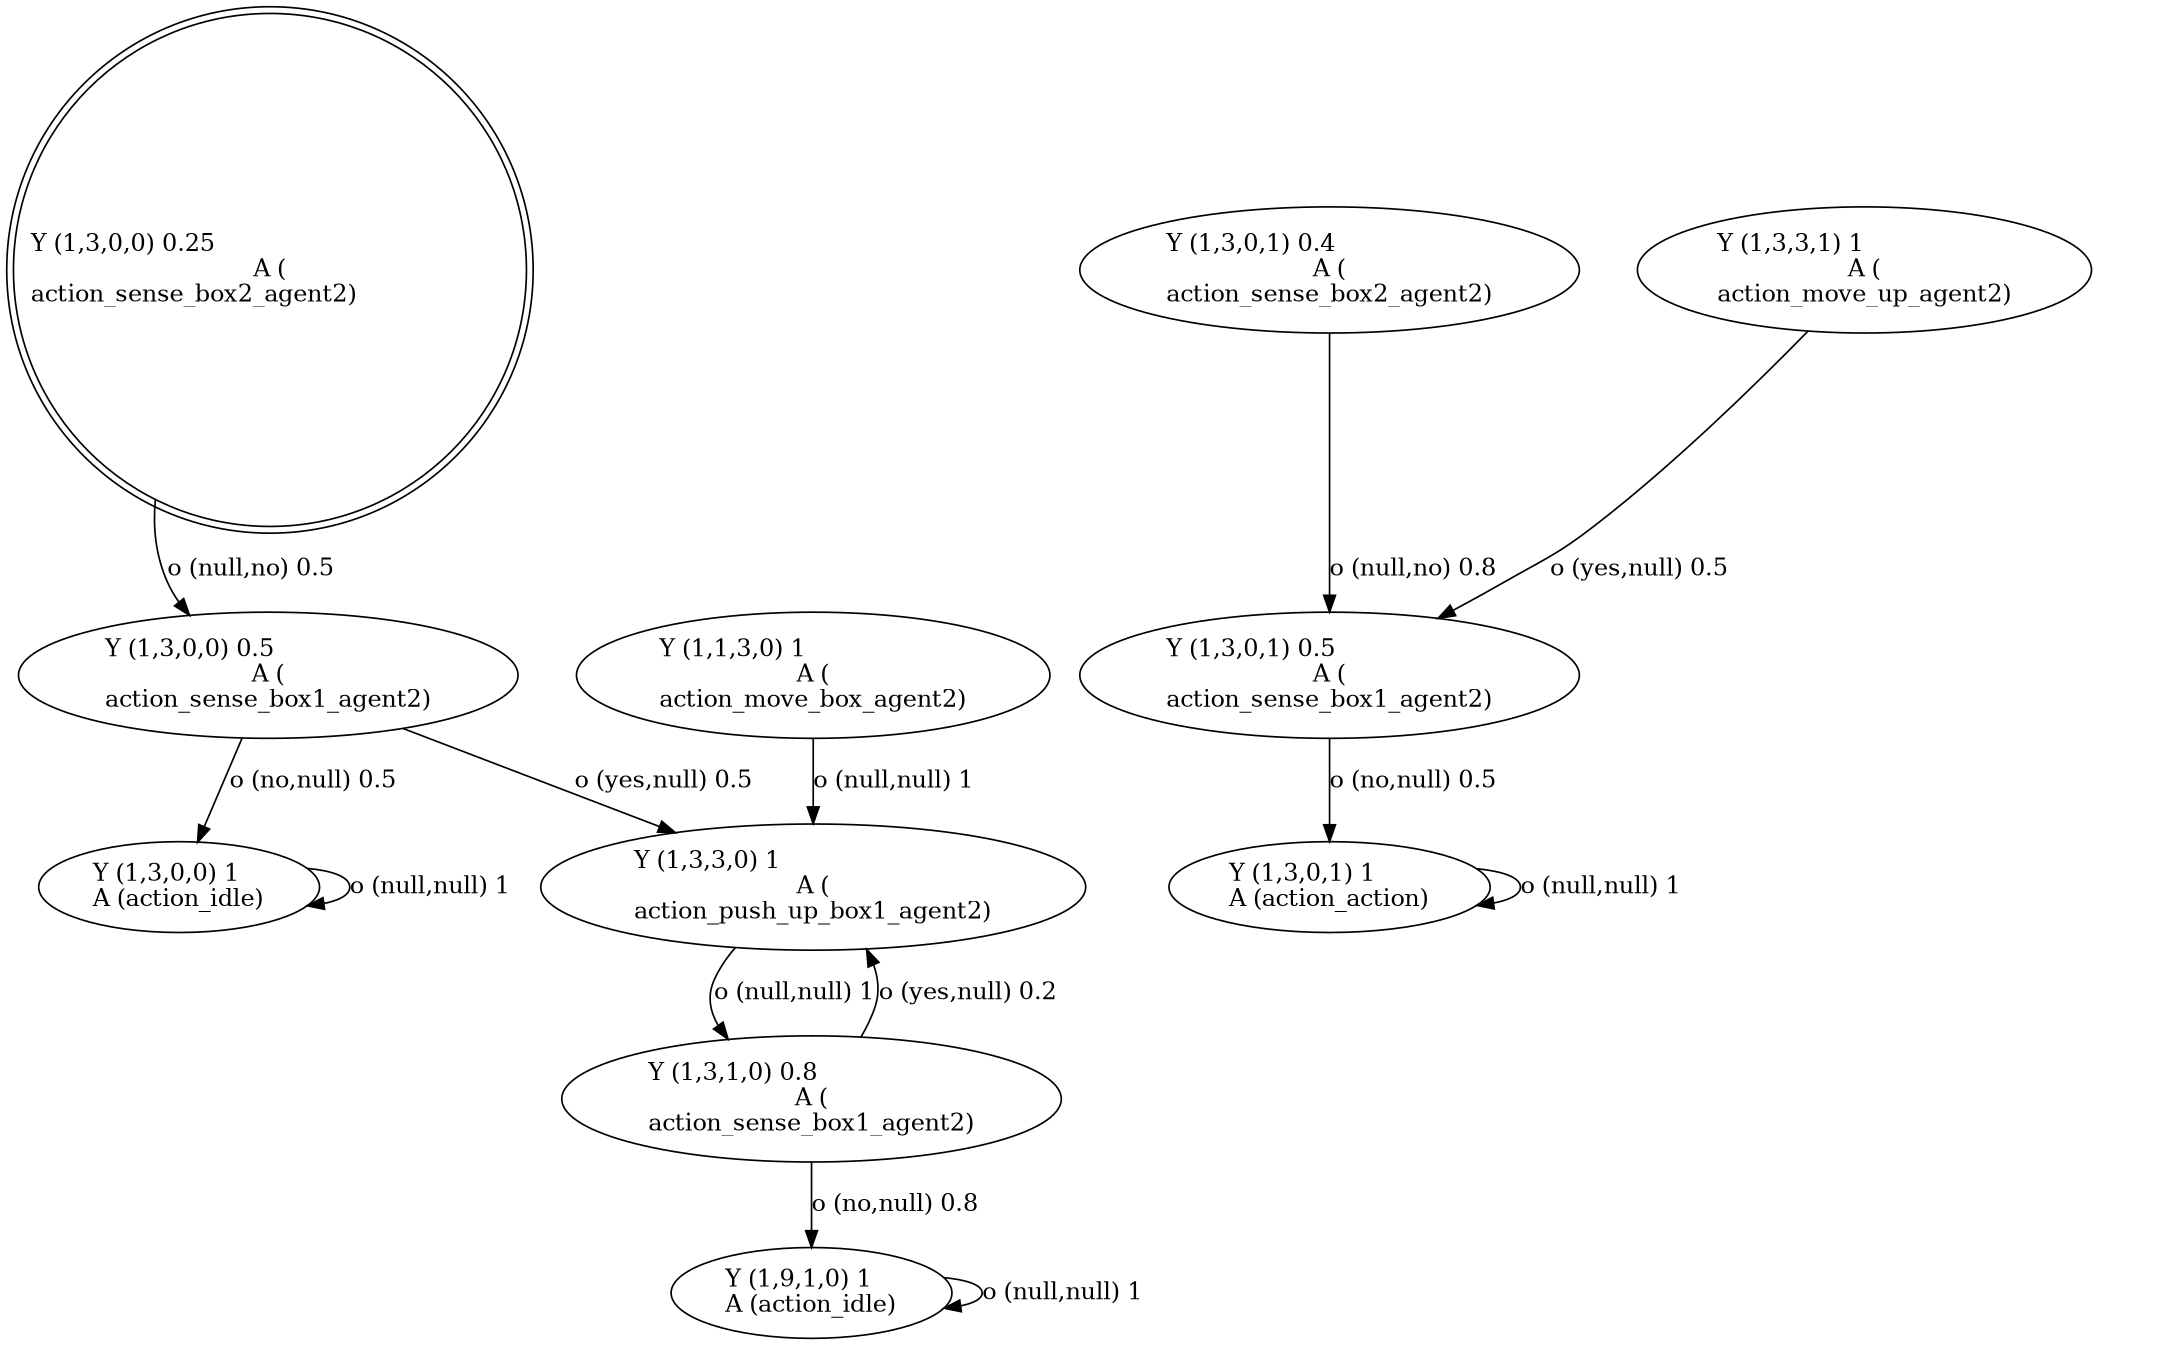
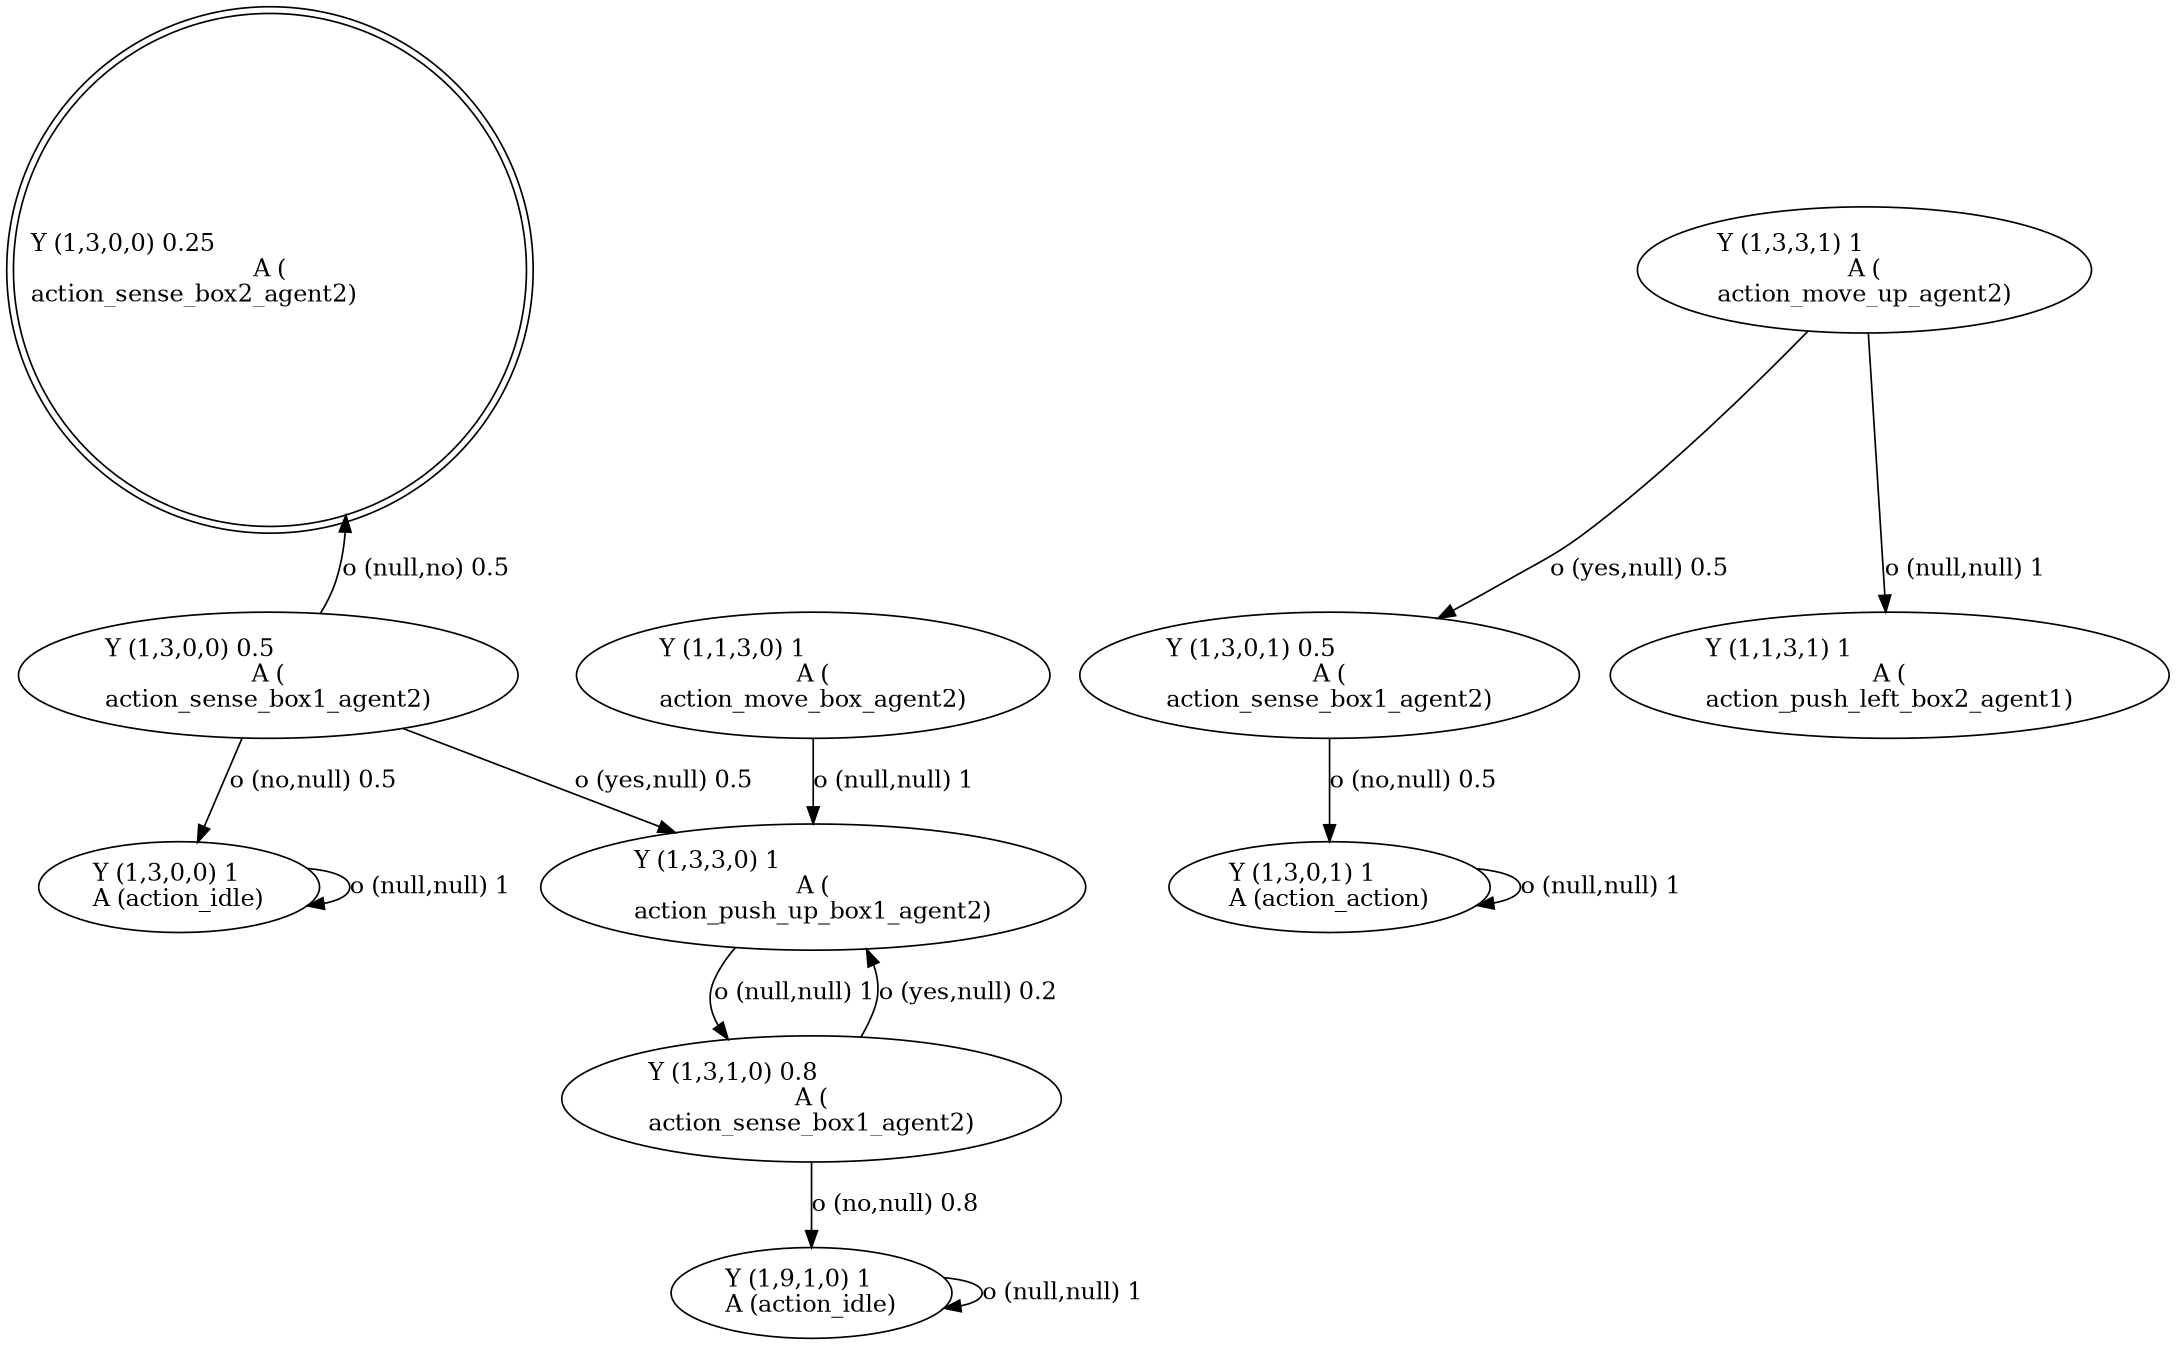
  digraph {
    n1 [label="Y (1,3,0,0) 0.25\lA (\naction_sense_box2_agent2)\l" labeljust=l shape=doublecircle]
    n2 [label="Y (1,3,0,0) 0.5\lA (\naction_sense_box1_agent2)\l"]
    n3 [label="Y (1,3,3,0) 1\lA (\naction_push_up_box1_agent2)\l"]
    n4 [label="Y (1,3,0,0) 1\lA (action_idle)\l"]
-   n5 [label="Y (1,3,0,1) 0.4\lA (\naction_sense_box2_agent2)\l"]
    n6 [label="Y (1,3,0,1) 0.5\lA (\naction_sense_box1_agent2)\l"]
    n7 [label="Y (1,3,0,1) 1\lA (action_action)\l"]
    n8 [label="Y (1,3,3,1) 1\lA (\naction_move_up_agent2)\l"]
+   n9 [label="Y (1,1,3,1) 1\lA (\naction_push_left_box2_agent1)\l"]
    n10 [label="Y (1,1,3,0) 1\lA (\naction_move_box_agent2)\l"]
    n11 [label="Y (1,3,1,0) 0.8\lA (\naction_sense_box1_agent2)\l"]
    n12 [label="Y (1,9,1,0) 1\lA (action_idle)\l"]
-   n1 -> n2 [label="o (null,no) 0.5\l"]
+   n2 -> n1 [label="o (null,no) 0.5\l"]
    n2 -> n3 [label="o (yes,null) 0.5\l"]
    n2 -> n4 [label="o (no,null) 0.5\l"]
    n3 -> n11 [label="o (null,null) 1\l"]
    n4 -> n4 [label="o (null,null) 1\l"]
-   n5 -> n6 [label="o (null,no) 0.8\l"]
    n6 -> n7 [label="o (no,null) 0.5\l"]
    n7 -> n7 [label="o (null,null) 1\l"]
    n8 -> n6 [label="o (yes,null) 0.5\l"]
+   n8 -> n9 [label="o (null,null) 1\l"]
    n10 -> n3 [label="o (null,null) 1\l"]
    n11 -> n3 [label="o (yes,null) 0.2\l"]
    n11 -> n12 [label="o (no,null) 0.8\l"]
    n12 -> n12 [label="o (null,null) 1\l"]
  }
